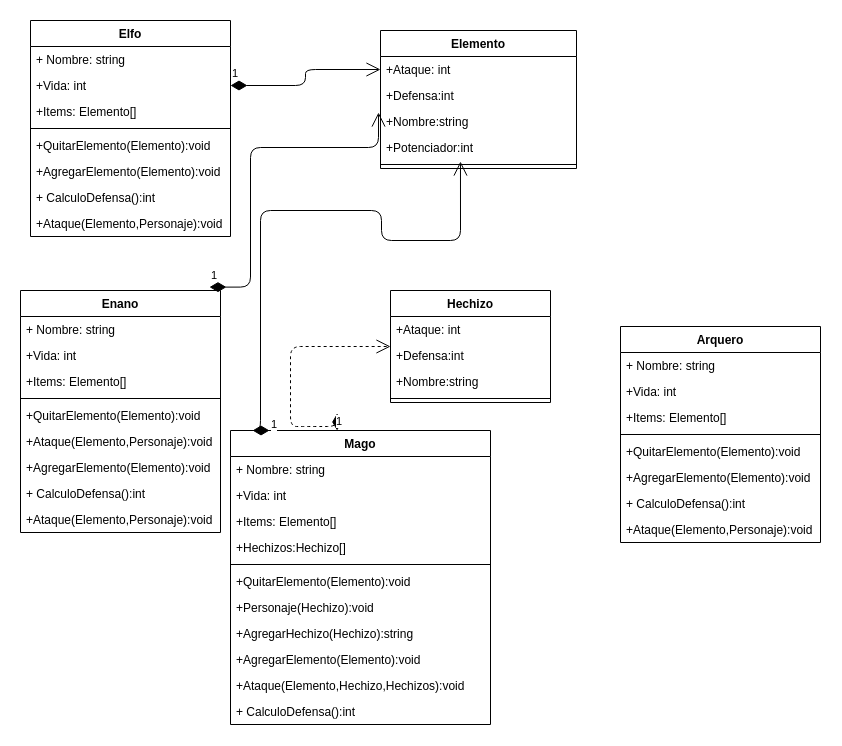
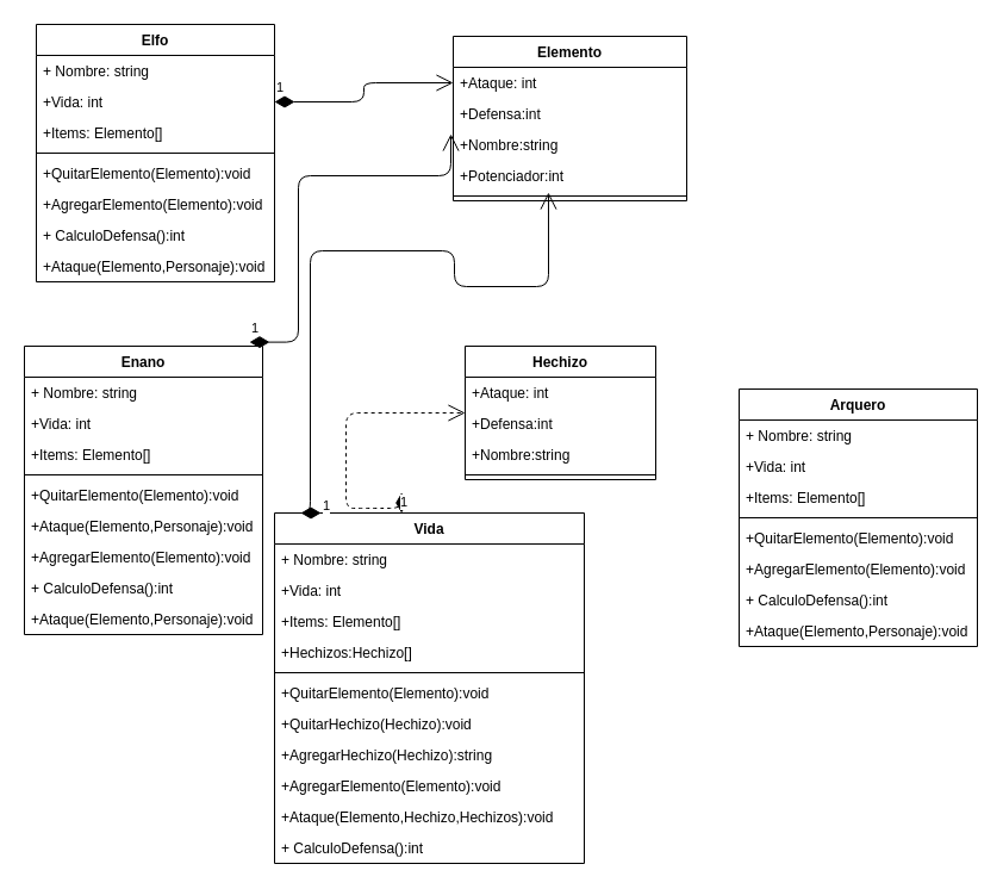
  <mxCell id="0" />
  <mxCell id="1" parent="0" />
  <mxCell id="2" value="Elfo" style="swimlane;fontStyle=1;align=center;verticalAlign=top;childLayout=stackLayout;horizontal=1;startSize=26;horizontalStack=0;resizeParent=1;resizeParentMax=0;resizeLast=0;collapsible=1;marginBottom=0;" vertex="1" parent="1"><mxGeometry x="30" y="20" width="200" height="216" as="geometry" /></mxCell>
  <mxCell id="3" value="+ Nombre: string" style="text;strokeColor=none;fillColor=none;align=left;verticalAlign=top;spacingLeft=4;spacingRight=4;overflow=hidden;rotatable=0;points=[[0,0.5],[1,0.5]];portConstraint=eastwest;" vertex="1" parent="2"><mxGeometry y="26" width="200" height="26" as="geometry" /></mxCell>
  <mxCell id="4" value="+Vida: int" style="text;strokeColor=none;fillColor=none;align=left;verticalAlign=top;spacingLeft=4;spacingRight=4;overflow=hidden;rotatable=0;points=[[0,0.5],[1,0.5]];portConstraint=eastwest;" vertex="1" parent="2"><mxGeometry y="52" width="200" height="26" as="geometry" /></mxCell>
  <mxCell id="5" value="+Items: Elemento[]" style="text;strokeColor=none;fillColor=none;align=left;verticalAlign=top;spacingLeft=4;spacingRight=4;overflow=hidden;rotatable=0;points=[[0,0.5],[1,0.5]];portConstraint=eastwest;" vertex="1" parent="2"><mxGeometry y="78" width="200" height="26" as="geometry" /></mxCell>
  <mxCell id="6" value="" style="line;strokeWidth=1;fillColor=none;align=left;verticalAlign=middle;spacingTop=-1;spacingLeft=3;spacingRight=3;rotatable=0;labelPosition=right;points=[];portConstraint=eastwest;" vertex="1" parent="2"><mxGeometry y="104" width="200" height="8" as="geometry" /></mxCell>
  <mxCell id="7" value="+QuitarElemento(Elemento):void" style="text;strokeColor=none;fillColor=none;align=left;verticalAlign=top;spacingLeft=4;spacingRight=4;overflow=hidden;rotatable=0;points=[[0,0.5],[1,0.5]];portConstraint=eastwest;" vertex="1" parent="2"><mxGeometry y="112" width="200" height="26" as="geometry" /></mxCell>
  <mxCell id="8" value="+AgregarElemento(Elemento):void" style="text;strokeColor=none;fillColor=none;align=left;verticalAlign=top;spacingLeft=4;spacingRight=4;overflow=hidden;rotatable=0;points=[[0,0.5],[1,0.5]];portConstraint=eastwest;" vertex="1" parent="2"><mxGeometry y="138" width="200" height="26" as="geometry" /></mxCell>
  <mxCell id="9" value="+ CalculoDefensa():int" style="text;strokeColor=none;fillColor=none;align=left;verticalAlign=top;spacingLeft=4;spacingRight=4;overflow=hidden;rotatable=0;points=[[0,0.5],[1,0.5]];portConstraint=eastwest;" vertex="1" parent="2"><mxGeometry y="164" width="200" height="26" as="geometry" /></mxCell>
  <mxCell id="10" value="+Ataque(Elemento,Personaje):void" style="text;strokeColor=none;fillColor=none;align=left;verticalAlign=top;spacingLeft=4;spacingRight=4;overflow=hidden;rotatable=0;points=[[0,0.5],[1,0.5]];portConstraint=eastwest;" vertex="1" parent="2"><mxGeometry y="190" width="200" height="26" as="geometry" /></mxCell>
  <mxCell id="11" value="Elemento" style="swimlane;fontStyle=1;align=center;verticalAlign=top;childLayout=stackLayout;horizontal=1;startSize=26;horizontalStack=0;resizeParent=1;resizeParentMax=0;resizeLast=0;collapsible=1;marginBottom=0;" vertex="1" parent="1"><mxGeometry x="380" y="30" width="196" height="138" as="geometry" /></mxCell>
  <mxCell id="12" value="+Ataque: int " style="text;strokeColor=none;fillColor=none;align=left;verticalAlign=top;spacingLeft=4;spacingRight=4;overflow=hidden;rotatable=0;points=[[0,0.5],[1,0.5]];portConstraint=eastwest;" vertex="1" parent="11"><mxGeometry y="26" width="196" height="26" as="geometry" /></mxCell>
  <mxCell id="13" value="+Defensa:int" style="text;strokeColor=none;fillColor=none;align=left;verticalAlign=top;spacingLeft=4;spacingRight=4;overflow=hidden;rotatable=0;points=[[0,0.5],[1,0.5]];portConstraint=eastwest;" vertex="1" parent="11"><mxGeometry y="52" width="196" height="26" as="geometry" /></mxCell>
  <mxCell id="14" value="+Nombre:string" style="text;strokeColor=none;fillColor=none;align=left;verticalAlign=top;spacingLeft=4;spacingRight=4;overflow=hidden;rotatable=0;points=[[0,0.5],[1,0.5]];portConstraint=eastwest;" vertex="1" parent="11"><mxGeometry y="78" width="196" height="26" as="geometry" /></mxCell>
  <mxCell id="15" value="+Potenciador:int" style="text;strokeColor=none;fillColor=none;align=left;verticalAlign=top;spacingLeft=4;spacingRight=4;overflow=hidden;rotatable=0;points=[[0,0.5],[1,0.5]];portConstraint=eastwest;" vertex="1" parent="11"><mxGeometry y="104" width="196" height="26" as="geometry" /></mxCell>
  <mxCell id="16" value="" style="line;strokeWidth=1;fillColor=none;align=left;verticalAlign=middle;spacingTop=-1;spacingLeft=3;spacingRight=3;rotatable=0;labelPosition=right;points=[];portConstraint=eastwest;" vertex="1" parent="11"><mxGeometry y="130" width="196" height="8" as="geometry" /></mxCell>
  <mxCell id="17" value="1" style="endArrow=open;html=1;endSize=12;startArrow=diamondThin;startSize=14;startFill=1;edgeStyle=orthogonalEdgeStyle;align=left;verticalAlign=bottom;entryX=0;entryY=0.5;entryDx=0;entryDy=0;exitX=1;exitY=0.5;exitDx=0;exitDy=0;" edge="1" parent="1" source="4" target="12"><mxGeometry x="-1" y="3" relative="1" as="geometry"><mxPoint x="220" y="93" as="sourcePoint" /><mxPoint x="510" y="240" as="targetPoint" /></mxGeometry></mxCell>
  <mxCell id="18" value="Hechizo" style="swimlane;fontStyle=1;align=center;verticalAlign=top;childLayout=stackLayout;horizontal=1;startSize=26;horizontalStack=0;resizeParent=1;resizeParentMax=0;resizeLast=0;collapsible=1;marginBottom=0;" vertex="1" parent="1"><mxGeometry x="390" y="290" width="160" height="112" as="geometry" /></mxCell>
  <mxCell id="19" value="+Ataque: int " style="text;strokeColor=none;fillColor=none;align=left;verticalAlign=top;spacingLeft=4;spacingRight=4;overflow=hidden;rotatable=0;points=[[0,0.5],[1,0.5]];portConstraint=eastwest;" vertex="1" parent="18"><mxGeometry y="26" width="160" height="26" as="geometry" /></mxCell>
  <mxCell id="20" value="+Defensa:int" style="text;strokeColor=none;fillColor=none;align=left;verticalAlign=top;spacingLeft=4;spacingRight=4;overflow=hidden;rotatable=0;points=[[0,0.5],[1,0.5]];portConstraint=eastwest;" vertex="1" parent="18"><mxGeometry y="52" width="160" height="26" as="geometry" /></mxCell>
  <mxCell id="21" value="+Nombre:string" style="text;strokeColor=none;fillColor=none;align=left;verticalAlign=top;spacingLeft=4;spacingRight=4;overflow=hidden;rotatable=0;points=[[0,0.5],[1,0.5]];portConstraint=eastwest;" vertex="1" parent="18"><mxGeometry y="78" width="160" height="26" as="geometry" /></mxCell>
  <mxCell id="22" value="" style="line;strokeWidth=1;fillColor=none;align=left;verticalAlign=middle;spacingTop=-1;spacingLeft=3;spacingRight=3;rotatable=0;labelPosition=right;points=[];portConstraint=eastwest;" vertex="1" parent="18"><mxGeometry y="104" width="160" height="8" as="geometry" /></mxCell>
- <mxCell id="23" value="Mago" style="swimlane;fontStyle=1;align=center;verticalAlign=top;childLayout=stackLayout;horizontal=1;startSize=26;horizontalStack=0;resizeParent=1;resizeParentMax=0;resizeLast=0;collapsible=1;marginBottom=0;" vertex="1" parent="1"><mxGeometry x="230" y="430" width="260" height="294" as="geometry" /></mxCell>
+ <mxCell id="23" value="Vida" style="swimlane;fontStyle=1;align=center;verticalAlign=top;childLayout=stackLayout;horizontal=1;startSize=26;horizontalStack=0;resizeParent=1;resizeParentMax=0;resizeLast=0;collapsible=1;marginBottom=0;" vertex="1" parent="1"><mxGeometry x="230" y="430" width="260" height="294" as="geometry" /></mxCell>
  <mxCell id="24" value="+ Nombre: string" style="text;strokeColor=none;fillColor=none;align=left;verticalAlign=top;spacingLeft=4;spacingRight=4;overflow=hidden;rotatable=0;points=[[0,0.5],[1,0.5]];portConstraint=eastwest;" vertex="1" parent="23"><mxGeometry y="26" width="260" height="26" as="geometry" /></mxCell>
  <mxCell id="25" value="+Vida: int" style="text;strokeColor=none;fillColor=none;align=left;verticalAlign=top;spacingLeft=4;spacingRight=4;overflow=hidden;rotatable=0;points=[[0,0.5],[1,0.5]];portConstraint=eastwest;" vertex="1" parent="23"><mxGeometry y="52" width="260" height="26" as="geometry" /></mxCell>
  <mxCell id="26" value="+Items: Elemento[]" style="text;strokeColor=none;fillColor=none;align=left;verticalAlign=top;spacingLeft=4;spacingRight=4;overflow=hidden;rotatable=0;points=[[0,0.5],[1,0.5]];portConstraint=eastwest;" vertex="1" parent="23"><mxGeometry y="78" width="260" height="26" as="geometry" /></mxCell>
  <mxCell id="27" value="+Hechizos:Hechizo[]" style="text;strokeColor=none;fillColor=none;align=left;verticalAlign=top;spacingLeft=4;spacingRight=4;overflow=hidden;rotatable=0;points=[[0,0.5],[1,0.5]];portConstraint=eastwest;" vertex="1" parent="23"><mxGeometry y="104" width="260" height="26" as="geometry" /></mxCell>
  <mxCell id="28" value="" style="line;strokeWidth=1;fillColor=none;align=left;verticalAlign=middle;spacingTop=-1;spacingLeft=3;spacingRight=3;rotatable=0;labelPosition=right;points=[];portConstraint=eastwest;" vertex="1" parent="23"><mxGeometry y="130" width="260" height="8" as="geometry" /></mxCell>
  <mxCell id="29" value="+QuitarElemento(Elemento):void" style="text;strokeColor=none;fillColor=none;align=left;verticalAlign=top;spacingLeft=4;spacingRight=4;overflow=hidden;rotatable=0;points=[[0,0.5],[1,0.5]];portConstraint=eastwest;" vertex="1" parent="23"><mxGeometry y="138" width="260" height="26" as="geometry" /></mxCell>
- <mxCell id="30" value="+Personaje(Hechizo):void" style="text;strokeColor=none;fillColor=none;align=left;verticalAlign=top;spacingLeft=4;spacingRight=4;overflow=hidden;rotatable=0;points=[[0,0.5],[1,0.5]];portConstraint=eastwest;" vertex="1" parent="23"><mxGeometry y="164" width="260" height="26" as="geometry" /></mxCell>
+ <mxCell id="30" value="+QuitarHechizo(Hechizo):void" style="text;strokeColor=none;fillColor=none;align=left;verticalAlign=top;spacingLeft=4;spacingRight=4;overflow=hidden;rotatable=0;points=[[0,0.5],[1,0.5]];portConstraint=eastwest;" vertex="1" parent="23"><mxGeometry y="164" width="260" height="26" as="geometry" /></mxCell>
  <mxCell id="31" value="+AgregarHechizo(Hechizo):string" style="text;strokeColor=none;fillColor=none;align=left;verticalAlign=top;spacingLeft=4;spacingRight=4;overflow=hidden;rotatable=0;points=[[0,0.5],[1,0.5]];portConstraint=eastwest;" vertex="1" parent="23"><mxGeometry y="190" width="260" height="26" as="geometry" /></mxCell>
  <mxCell id="32" value="+AgregarElemento(Elemento):void" style="text;strokeColor=none;fillColor=none;align=left;verticalAlign=top;spacingLeft=4;spacingRight=4;overflow=hidden;rotatable=0;points=[[0,0.5],[1,0.5]];portConstraint=eastwest;" vertex="1" parent="23"><mxGeometry y="216" width="260" height="26" as="geometry" /></mxCell>
  <mxCell id="33" value="+Ataque(Elemento,Hechizo,Hechizos):void" style="text;strokeColor=none;fillColor=none;align=left;verticalAlign=top;spacingLeft=4;spacingRight=4;overflow=hidden;rotatable=0;points=[[0,0.5],[1,0.5]];portConstraint=eastwest;" vertex="1" parent="23"><mxGeometry y="242" width="260" height="26" as="geometry" /></mxCell>
  <mxCell id="34" value="+ CalculoDefensa():int" style="text;strokeColor=none;fillColor=none;align=left;verticalAlign=top;spacingLeft=4;spacingRight=4;overflow=hidden;rotatable=0;points=[[0,0.5],[1,0.5]];portConstraint=eastwest;" vertex="1" parent="23"><mxGeometry y="268" width="260" height="26" as="geometry" /></mxCell>
  <mxCell id="35" value="Arquero" style="swimlane;fontStyle=1;align=center;verticalAlign=top;childLayout=stackLayout;horizontal=1;startSize=26;horizontalStack=0;resizeParent=1;resizeParentMax=0;resizeLast=0;collapsible=1;marginBottom=0;" vertex="1" parent="1"><mxGeometry x="620" y="326" width="200" height="216" as="geometry" /></mxCell>
  <mxCell id="36" value="+ Nombre: string" style="text;strokeColor=none;fillColor=none;align=left;verticalAlign=top;spacingLeft=4;spacingRight=4;overflow=hidden;rotatable=0;points=[[0,0.5],[1,0.5]];portConstraint=eastwest;" vertex="1" parent="35"><mxGeometry y="26" width="200" height="26" as="geometry" /></mxCell>
  <mxCell id="37" value="+Vida: int" style="text;strokeColor=none;fillColor=none;align=left;verticalAlign=top;spacingLeft=4;spacingRight=4;overflow=hidden;rotatable=0;points=[[0,0.5],[1,0.5]];portConstraint=eastwest;" vertex="1" parent="35"><mxGeometry y="52" width="200" height="26" as="geometry" /></mxCell>
  <mxCell id="38" value="+Items: Elemento[]" style="text;strokeColor=none;fillColor=none;align=left;verticalAlign=top;spacingLeft=4;spacingRight=4;overflow=hidden;rotatable=0;points=[[0,0.5],[1,0.5]];portConstraint=eastwest;" vertex="1" parent="35"><mxGeometry y="78" width="200" height="26" as="geometry" /></mxCell>
  <mxCell id="39" value="" style="line;strokeWidth=1;fillColor=none;align=left;verticalAlign=middle;spacingTop=-1;spacingLeft=3;spacingRight=3;rotatable=0;labelPosition=right;points=[];portConstraint=eastwest;" vertex="1" parent="35"><mxGeometry y="104" width="200" height="8" as="geometry" /></mxCell>
  <mxCell id="40" value="+QuitarElemento(Elemento):void" style="text;strokeColor=none;fillColor=none;align=left;verticalAlign=top;spacingLeft=4;spacingRight=4;overflow=hidden;rotatable=0;points=[[0,0.5],[1,0.5]];portConstraint=eastwest;" vertex="1" parent="35"><mxGeometry y="112" width="200" height="26" as="geometry" /></mxCell>
  <mxCell id="41" value="+AgregarElemento(Elemento):void" style="text;strokeColor=none;fillColor=none;align=left;verticalAlign=top;spacingLeft=4;spacingRight=4;overflow=hidden;rotatable=0;points=[[0,0.5],[1,0.5]];portConstraint=eastwest;" vertex="1" parent="35"><mxGeometry y="138" width="200" height="26" as="geometry" /></mxCell>
  <mxCell id="42" value="+ CalculoDefensa():int" style="text;strokeColor=none;fillColor=none;align=left;verticalAlign=top;spacingLeft=4;spacingRight=4;overflow=hidden;rotatable=0;points=[[0,0.5],[1,0.5]];portConstraint=eastwest;" vertex="1" parent="35"><mxGeometry y="164" width="200" height="26" as="geometry" /></mxCell>
  <mxCell id="43" value="+Ataque(Elemento,Personaje):void" style="text;strokeColor=none;fillColor=none;align=left;verticalAlign=top;spacingLeft=4;spacingRight=4;overflow=hidden;rotatable=0;points=[[0,0.5],[1,0.5]];portConstraint=eastwest;" vertex="1" parent="35"><mxGeometry y="190" width="200" height="26" as="geometry" /></mxCell>
  <mxCell id="44" value="Enano" style="swimlane;fontStyle=1;align=center;verticalAlign=top;childLayout=stackLayout;horizontal=1;startSize=26;horizontalStack=0;resizeParent=1;resizeParentMax=0;resizeLast=0;collapsible=1;marginBottom=0;" vertex="1" parent="1"><mxGeometry y="290" width="200" height="242" as="geometry" x="20" /></mxCell>
  <mxCell id="45" value="+ Nombre: string" style="text;strokeColor=none;fillColor=none;align=left;verticalAlign=top;spacingLeft=4;spacingRight=4;overflow=hidden;rotatable=0;points=[[0,0.5],[1,0.5]];portConstraint=eastwest;" vertex="1" parent="44"><mxGeometry y="26" width="200" height="26" as="geometry" /></mxCell>
  <mxCell id="46" value="+Vida: int" style="text;strokeColor=none;fillColor=none;align=left;verticalAlign=top;spacingLeft=4;spacingRight=4;overflow=hidden;rotatable=0;points=[[0,0.5],[1,0.5]];portConstraint=eastwest;" vertex="1" parent="44"><mxGeometry y="52" width="200" height="26" as="geometry" /></mxCell>
  <mxCell id="47" value="+Items: Elemento[]" style="text;strokeColor=none;fillColor=none;align=left;verticalAlign=top;spacingLeft=4;spacingRight=4;overflow=hidden;rotatable=0;points=[[0,0.5],[1,0.5]];portConstraint=eastwest;" vertex="1" parent="44"><mxGeometry y="78" width="200" height="26" as="geometry" /></mxCell>
  <mxCell id="48" value="" style="line;strokeWidth=1;fillColor=none;align=left;verticalAlign=middle;spacingTop=-1;spacingLeft=3;spacingRight=3;rotatable=0;labelPosition=right;points=[];portConstraint=eastwest;" vertex="1" parent="44"><mxGeometry y="104" width="200" height="8" as="geometry" /></mxCell>
  <mxCell id="49" value="+QuitarElemento(Elemento):void" style="text;strokeColor=none;fillColor=none;align=left;verticalAlign=top;spacingLeft=4;spacingRight=4;overflow=hidden;rotatable=0;points=[[0,0.5],[1,0.5]];portConstraint=eastwest;" vertex="1" parent="44"><mxGeometry y="112" width="200" height="26" as="geometry" /></mxCell>
  <mxCell id="50" value="+Ataque(Elemento,Personaje):void" style="text;strokeColor=none;fillColor=none;align=left;verticalAlign=top;spacingLeft=4;spacingRight=4;overflow=hidden;rotatable=0;points=[[0,0.5],[1,0.5]];portConstraint=eastwest;" vertex="1" parent="44"><mxGeometry y="138" width="200" height="26" as="geometry" /></mxCell>
  <mxCell id="51" value="+AgregarElemento(Elemento):void" style="text;strokeColor=none;fillColor=none;align=left;verticalAlign=top;spacingLeft=4;spacingRight=4;overflow=hidden;rotatable=0;points=[[0,0.5],[1,0.5]];portConstraint=eastwest;" vertex="1" parent="44"><mxGeometry y="164" width="200" height="26" as="geometry" /></mxCell>
  <mxCell id="52" value="+ CalculoDefensa():int" style="text;strokeColor=none;fillColor=none;align=left;verticalAlign=top;spacingLeft=4;spacingRight=4;overflow=hidden;rotatable=0;points=[[0,0.5],[1,0.5]];portConstraint=eastwest;" vertex="1" parent="44"><mxGeometry y="190" width="200" height="26" as="geometry" /></mxCell>
  <mxCell id="53" value="+Ataque(Elemento,Personaje):void" style="text;strokeColor=none;fillColor=none;align=left;verticalAlign=top;spacingLeft=4;spacingRight=4;overflow=hidden;rotatable=0;points=[[0,0.5],[1,0.5]];portConstraint=eastwest;" vertex="1" parent="44"><mxGeometry y="216" width="200" height="26" as="geometry" /></mxCell>
  <mxCell id="54" value="1" style="endArrow=open;html=1;endSize=12;startArrow=diamondThin;startSize=14;startFill=1;edgeStyle=orthogonalEdgeStyle;align=left;verticalAlign=bottom;entryX=-0.01;entryY=0.154;entryDx=0;entryDy=0;exitX=0.945;exitY=-0.014;exitDx=0;exitDy=0;exitPerimeter=0;entryPerimeter=0;" edge="1" parent="1" source="44" target="14"><mxGeometry x="-1" y="3" relative="1" as="geometry"><mxPoint x="240" y="270" as="sourcePoint" /><mxPoint x="380" y="147" as="targetPoint" /><Array as="points"><mxPoint x="250" y="287" /><mxPoint x="250" y="147" /><mxPoint x="378" y="147" /></Array></mxGeometry></mxCell>
  <mxCell id="55" value="1" style="endArrow=open;html=1;endSize=12;startArrow=diamondThin;startSize=14;startFill=1;edgeStyle=orthogonalEdgeStyle;align=left;verticalAlign=bottom;exitX=0.15;exitY=0;exitDx=0;exitDy=0;exitPerimeter=0;entryX=0.408;entryY=0.125;entryDx=0;entryDy=0;entryPerimeter=0;" edge="1" parent="1" source="23" target="16"><mxGeometry x="-1" y="3" relative="1" as="geometry"><mxPoint x="280" y="280" as="sourcePoint" /><mxPoint x="460" y="150" as="targetPoint" /><Array as="points"><mxPoint x="260" y="210" /><mxPoint x="381" y="210" /><mxPoint x="381" y="240" /><mxPoint x="460" y="240" /></Array></mxGeometry></mxCell>
  <mxCell id="56" value="1" style="endArrow=open;html=1;endSize=12;startArrow=diamondThin;startSize=14;startFill=1;edgeStyle=orthogonalEdgeStyle;align=left;verticalAlign=bottom;exitX=0.41;exitY=0;exitDx=0;exitDy=0;exitPerimeter=0;dashed=1;" edge="1" parent="1" source="23" target="18"><mxGeometry x="-1" y="3" relative="1" as="geometry"><mxPoint x="440" y="270" as="sourcePoint" /><mxPoint x="600" y="270" as="targetPoint" /><Array as="points"><mxPoint x="312" y="426" /><mxPoint x="290" y="426" /><mxPoint x="290" y="272" /></Array></mxGeometry></mxCell>
